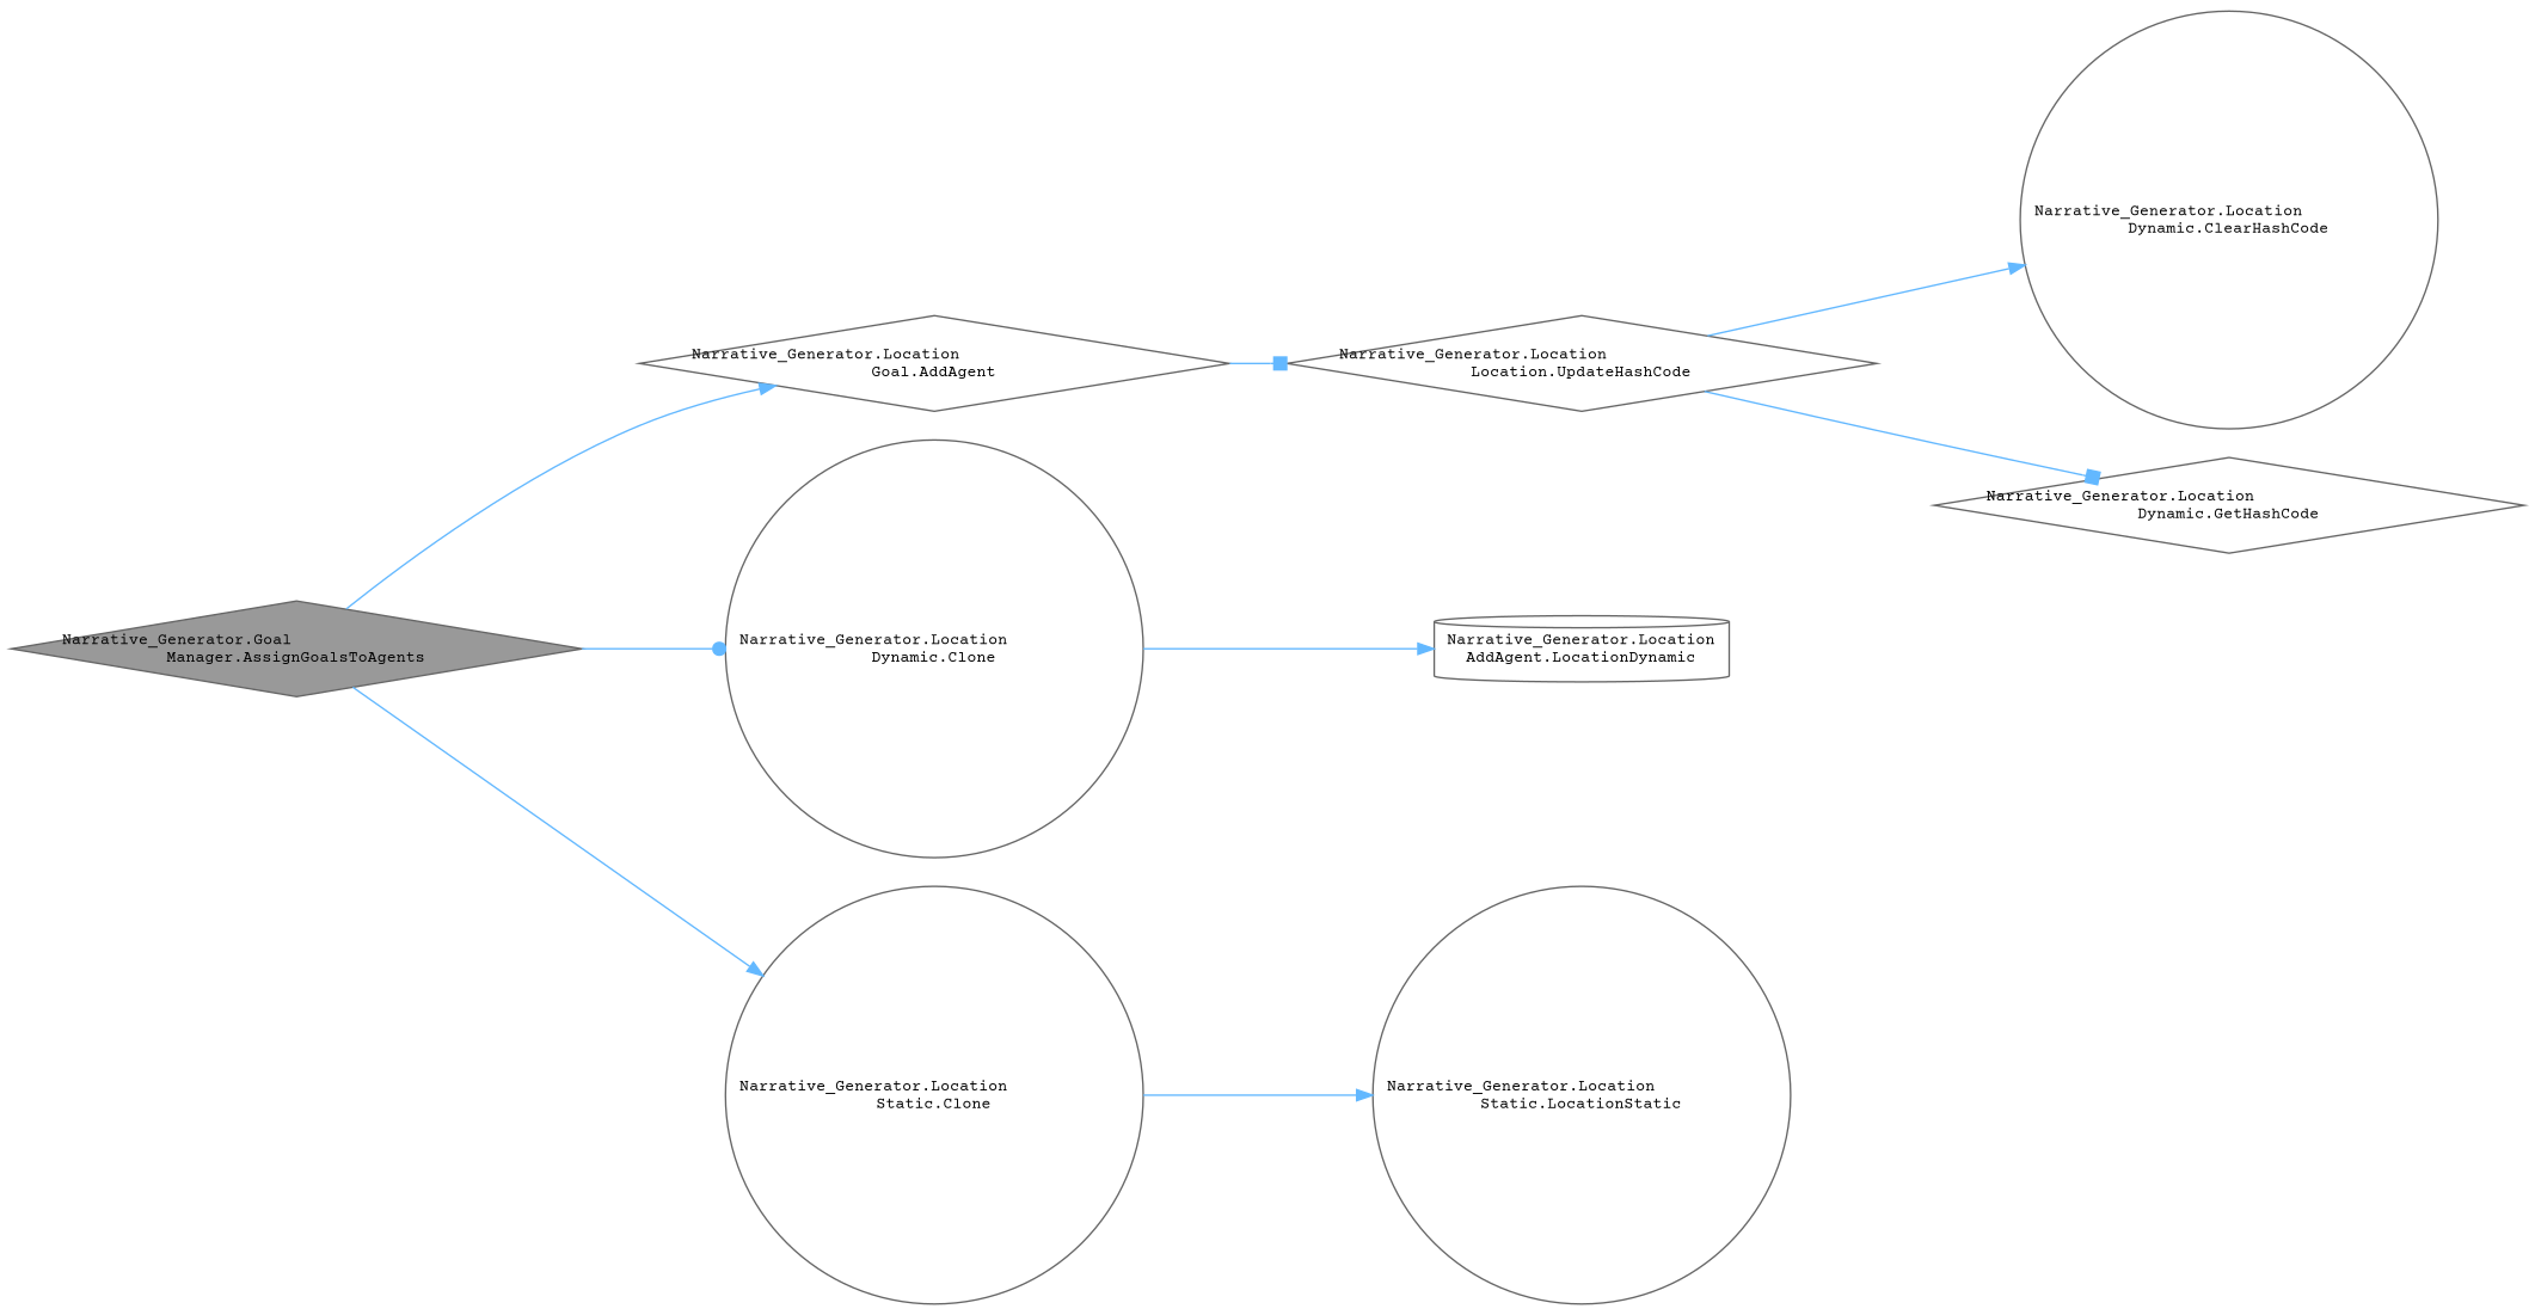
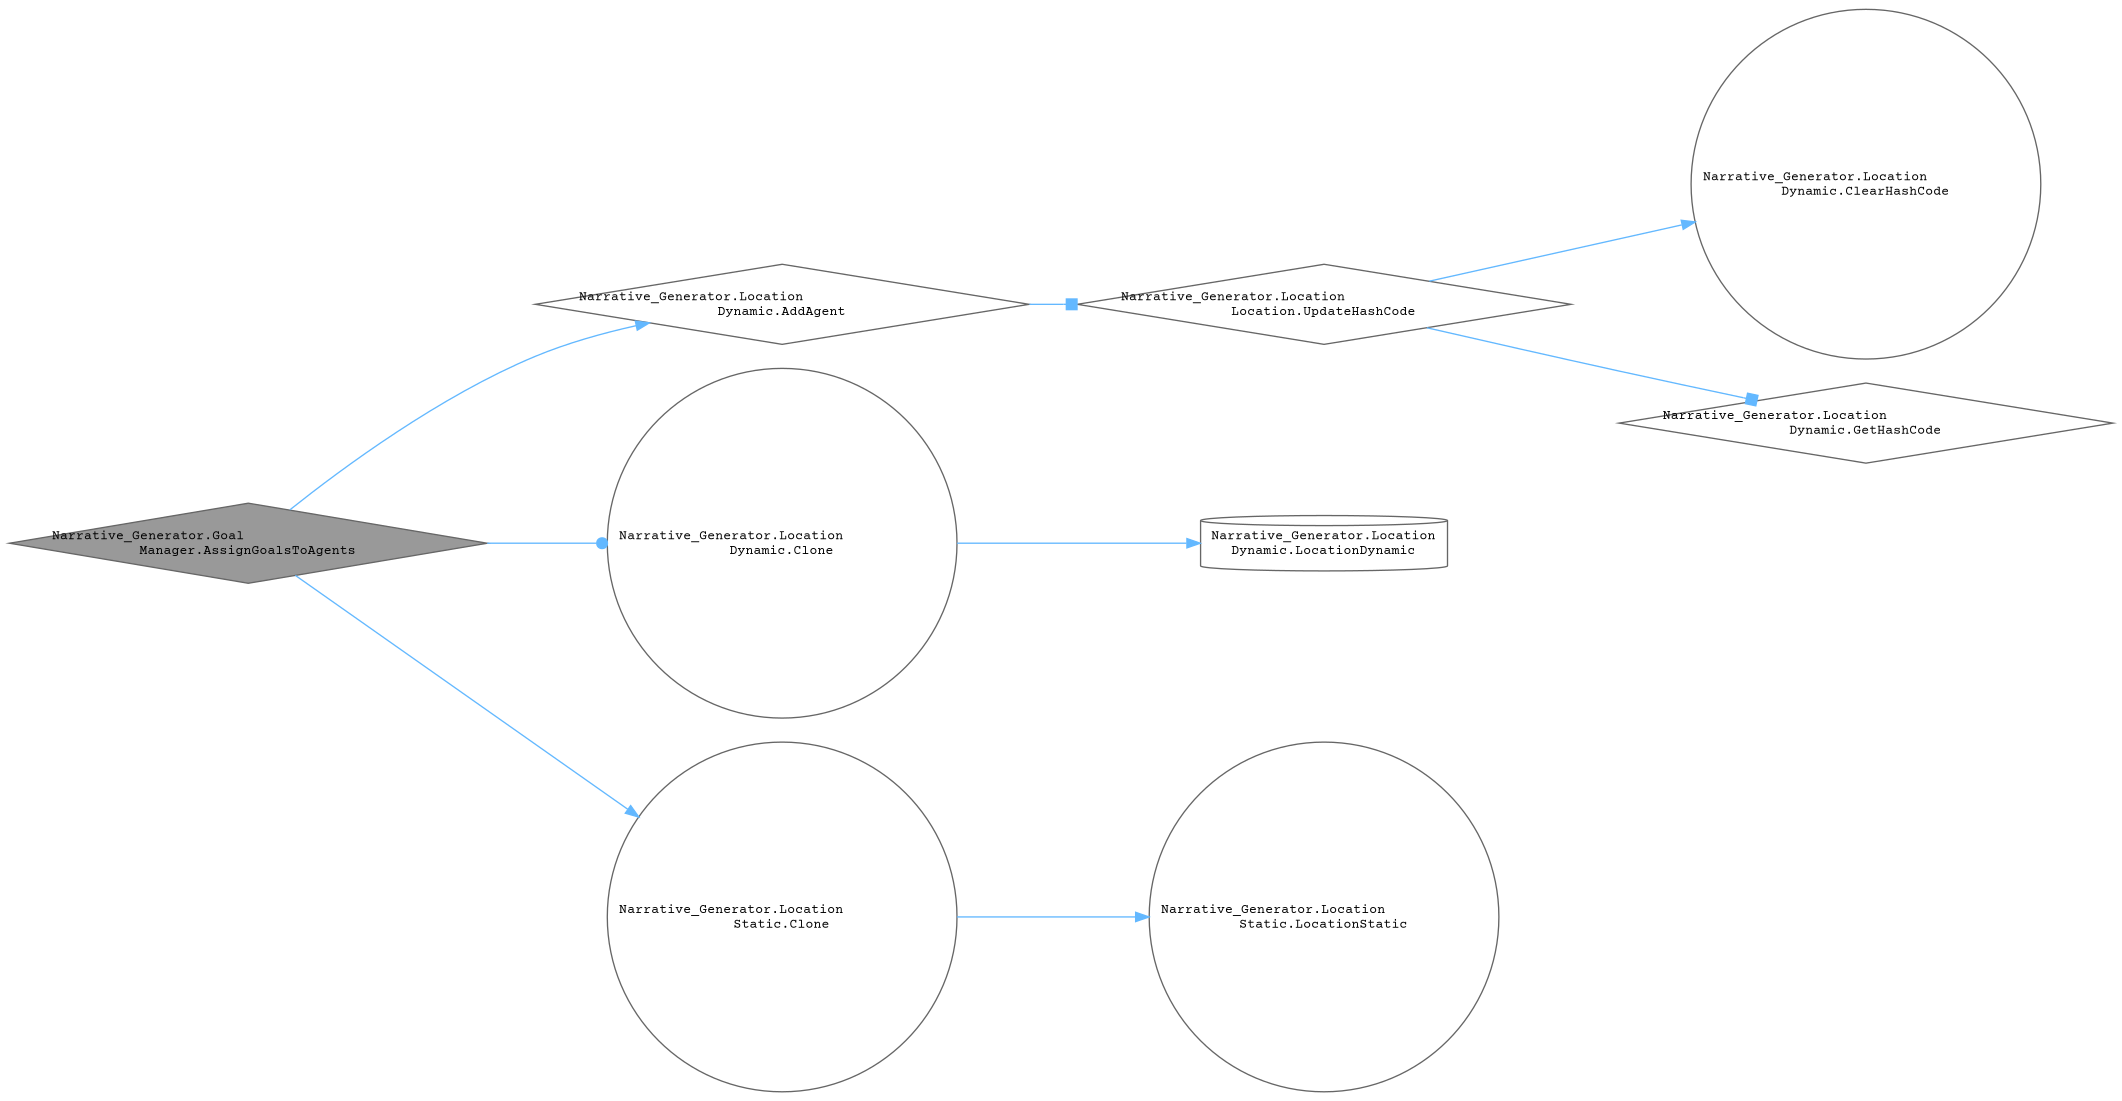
  digraph {
    fontname="Courier Prime"
    rankdir=LR
    node [color=grey40 fillcolor=white fontname="Courier Prime" fontsize=10 shape=diamond style=filled]
    edge [arrowhead=normal color=steelblue1 fontname="Courier Prime" fontsize=10 labelfontname=Helvetica labelfontsize=10 style=solid]
    n1 [color=gray40 fillcolor=grey60 fontcolor=black height=0.2 label="Narrative_Generator.Goal\lManager.AssignGoalsToAgents" width=0.4]
-   n2 [height=0.2 label="Narrative_Generator.Location\lGoal.AddAgent" width=0.4]
+   n2 [height=0.2 label="Narrative_Generator.Location\lDynamic.AddAgent" width=0.4]
    n3 [height=0.2 label="Narrative_Generator.Location\lDynamic.Clone" shape=circle width=0.4]
    n4 [height=0.2 label="Narrative_Generator.Location\lStatic.Clone" shape=circle width=0.4]
    n5 [height=0.2 label="Narrative_Generator.Location\lLocation.UpdateHashCode" width=0.4]
-   n6 [height=0.2 label="Narrative_Generator.Location\lAddAgent.LocationDynamic" shape=cylinder width=0.4]
+   n6 [height=0.2 label="Narrative_Generator.Location\lDynamic.LocationDynamic" shape=cylinder width=0.4]
    n7 [height=0.2 label="Narrative_Generator.Location\lStatic.LocationStatic" shape=circle width=0.4]
    n8 [height=0.2 label="Narrative_Generator.Location\lDynamic.ClearHashCode" shape=circle width=0.4]
    n9 [height=0.2 label="Narrative_Generator.Location\lDynamic.GetHashCode" width=0.4]
    n1 -> n2
    n1 -> n3 [arrowhead=dot]
    n1 -> n4
    n2 -> n5 [arrowhead=box]
    n3 -> n6
    n4 -> n7
    n5 -> n8
    n5 -> n9 [arrowhead=box]
  }
